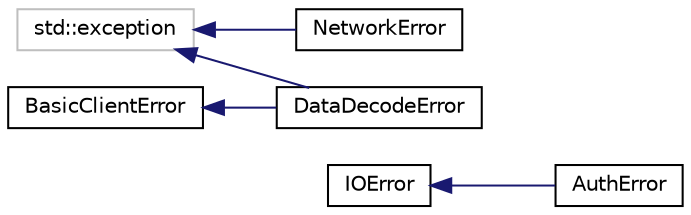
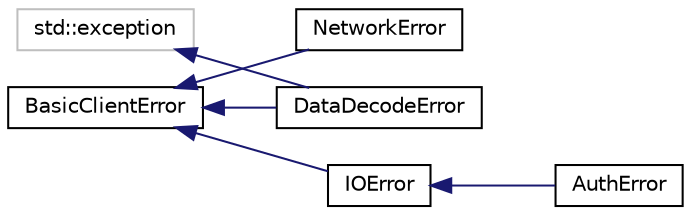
  digraph {
    rankdir=LR
    node [color=black fillcolor=white fontname=Helvetica fontsize=10 shape=record style=filled]
    edge [color=midnightblue dir=back fontname=Helvetica fontsize=10 labelfontname=Helvetica labelfontsize=10 style=solid]
    n1 [color=grey75 height=0.2 label="std::exception" width=0.4]
    n2 [height=0.2 label=DataDecodeError width=0.4]
    n3 [height=0.2 label=BasicClientError width=0.4]
    n4 [height=0.2 label=IOError width=0.4]
    n5 [height=0.2 label=NetworkError width=0.4]
    n6 [height=0.2 label=AuthError width=0.4]
    n1 -> n2
    n3 -> n2
-   n1 -> n5
+   n3 -> n4
+   n3 -> n5
    n4 -> n6
  }
